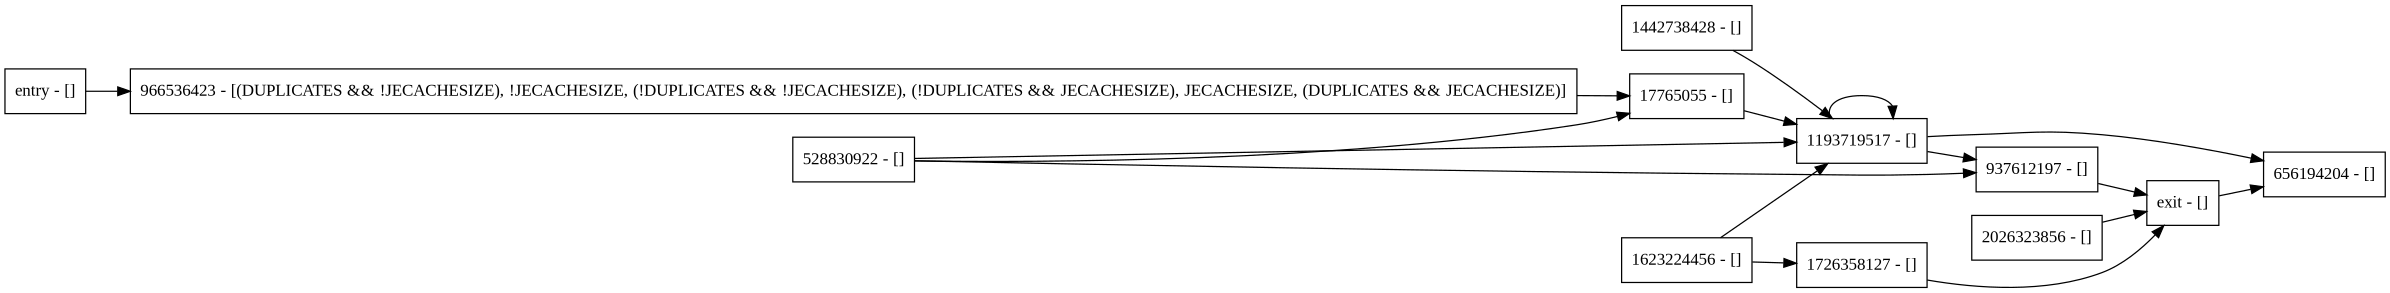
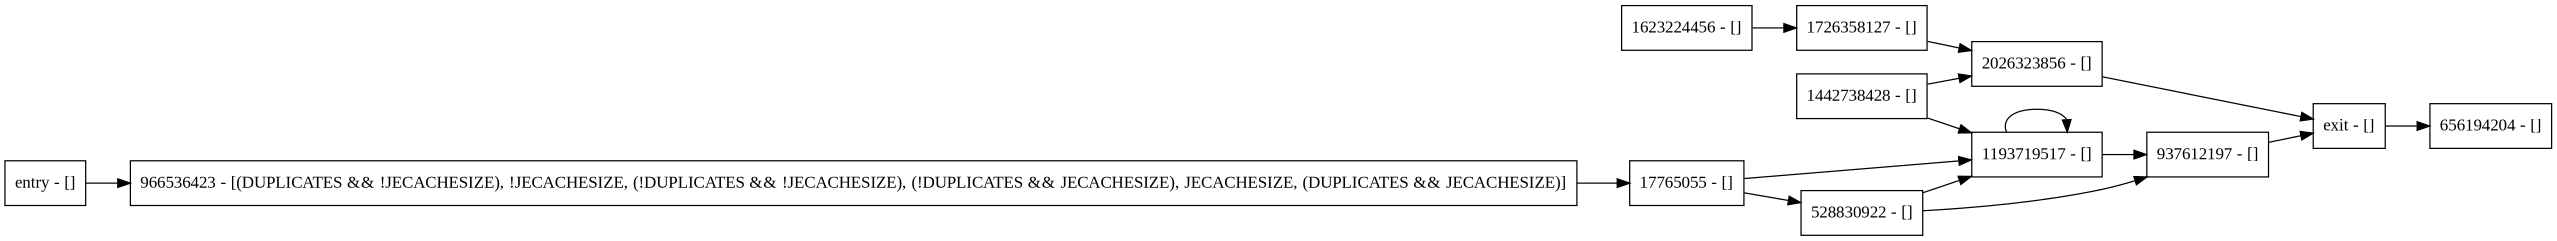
  digraph {
    fontname="Liberation Serif"
    rankdir=LR
    node [fontname="Liberation Serif" shape=record]
    edge [fontname="Liberation Serif"]
    n1 [label="1193719517 - []"]
    n2 [label="656194204 - []"]
    n3 [label="937612197 - []"]
    n4 [label="1623224456 - []"]
    n5 [label="1726358127 - []"]
    n6 [label="exit - []"]
    n7 [label="528830922 - []"]
    n8 [label="2026323856 - []"]
    n9 [label="entry - []"]
    n10 [label="966536423 - [(DUPLICATES && !JECACHESIZE), !JECACHESIZE, (!DUPLICATES && !JECACHESIZE), (!DUPLICATES && JECACHESIZE), JECACHESIZE, (DUPLICATES && JECACHESIZE)]"]
    n11 [label="17765055 - []"]
    n12 [label="1442738428 - []"]
    n1 -> n1
-   n1 -> n2
    n1 -> n3
    n3 -> n6
-   n4 -> n1
    n4 -> n5
-   n5 -> n6
+   n5 -> n8
    n6 -> n2
    n7 -> n1
    n7 -> n3
    n8 -> n6
    n9 -> n10
    n10 -> n11
    n11 -> n1
-   n7 -> n11
+   n11 -> n7
    n12 -> n1
+   n12 -> n8
  }
